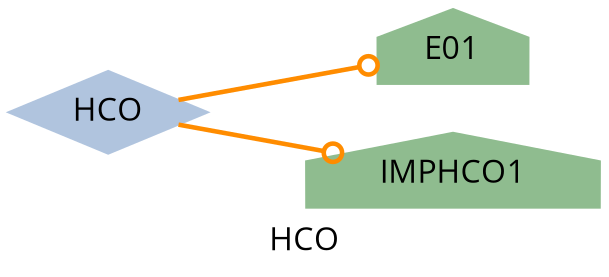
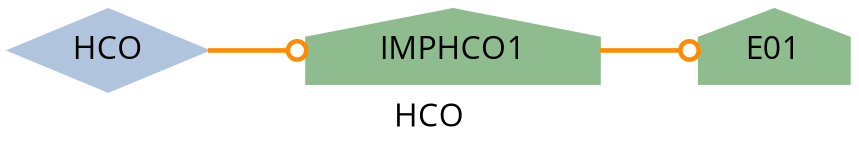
  strict digraph {
    color=black
    compound=True
    concentrate=True
    fontname="Open Sans"
    label=HCO
    rankdir=LR
    splines=True
    node [color=darkseagreen fontname="Open Sans" shape=house style=filled]
    edge [arrowhead=odot color=darkorange fontname="Open Sans" fontsize=8 labelfloat=false style=bold weight=0.5]
    E01
    IMPHCO1
    HCO [color=lightsteelblue shape=diamond]
    subgraph sub_1 {
      E01
      IMPHCO1
    }
    subgraph sub_2 {
      HCO
    }
    subgraph sub_3 {
      IMPHCO1
      HCO
    }
    subgraph sub_4 {
      E01
      HCO
    }
-   HCO -> E01 [label="   "]
+   IMPHCO1 -> E01 [label="   "]
    HCO -> IMPHCO1 [label="   "]
  }
